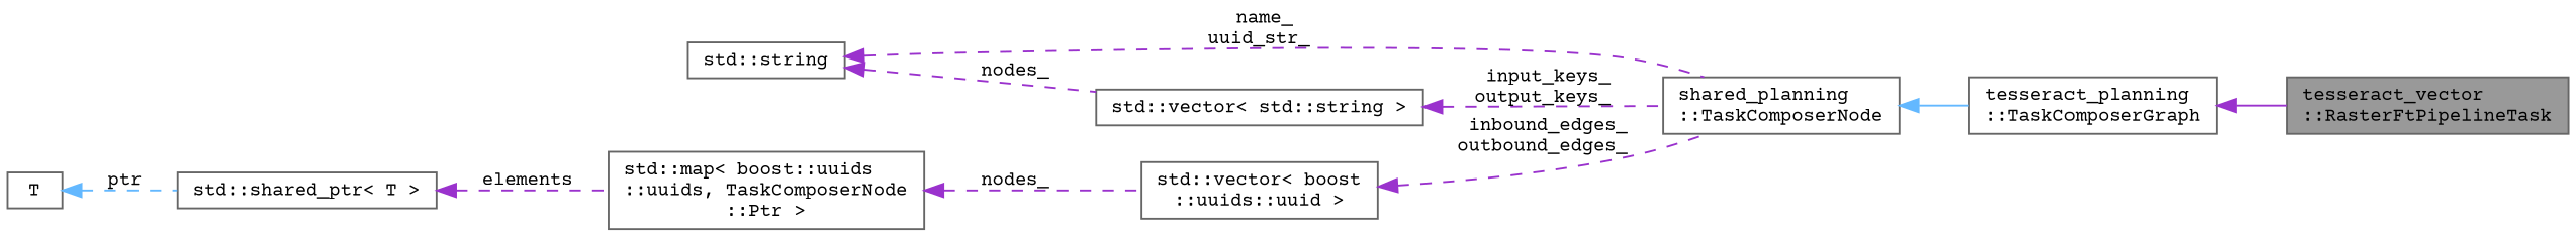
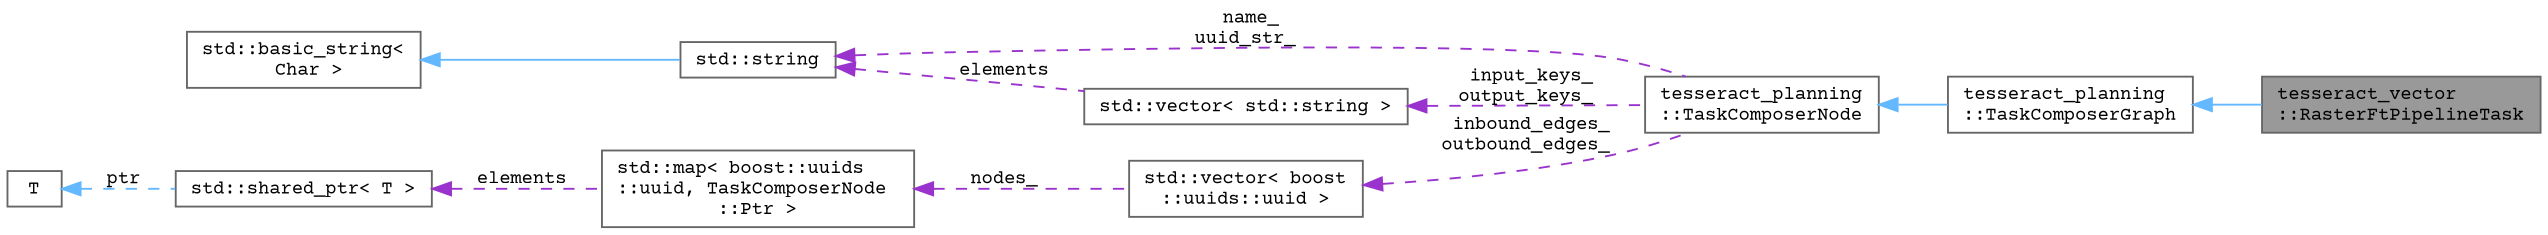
  digraph {
    fontname="Courier Prime"
    rankdir=LR
    node [color=gray40 fillcolor=white fontname="Courier Prime" fontsize=10 shape=box style=filled]
    edge [color=darkorchid3 dir=back fontname="Courier Prime" fontsize=10 labelfontname=Helvetica labelfontsize=10 style=dashed]
    n1 [fillcolor=grey60 fontcolor=black height=0.2 label="tesseract_vector\l::RasterFtPipelineTask" width=0.4]
    n2 [height=0.2 label="tesseract_planning\l::TaskComposerGraph" width=0.4]
-   n3 [height=0.2 label="shared_planning\l::TaskComposerNode" width=0.4]
+   n3 [height=0.2 label="tesseract_planning\l::TaskComposerNode" width=0.4]
    n4 [height=0.2 label="std::string" width=0.4]
    n5 [height=0.2 label="std::vector\< std::string \>" width=0.4]
+   n6 [height=0.2 label="std::basic_string\<\l Char \>" width=0.4]
    n7 [height=0.2 label="std::vector\< boost\l::uuids::uuid \>" width=0.4]
-   n8 [height=0.2 label="std::map\< boost::uuids\l::uuids, TaskComposerNode\l::Ptr \>" width=0.4]
+   n8 [height=0.2 label="std::map\< boost::uuids\l::uuid, TaskComposerNode\l::Ptr \>" width=0.4]
    n9 [height=0.2 label="std::shared_ptr\< T \>" width=0.4]
    n10 [height=0.2 label=T width=0.4]
-   n2 -> n1 [style=solid]
+   n2 -> n1 [color=steelblue1 style=solid]
    n3 -> n2 [color=steelblue1 style=solid]
    n4 -> n3 [label=" name_\nuuid_str_"]
-   n4 -> n5 [label=" nodes_"]
+   n4 -> n5 [label=" elements"]
    n5 -> n3 [label=" input_keys_\noutput_keys_"]
+   n6 -> n4 [color=steelblue1 style=solid]
    n7 -> n3 [label=" inbound_edges_\noutbound_edges_"]
    n8 -> n7 [label=" nodes_"]
    n9 -> n8 [label=" elements"]
    n10 -> n9 [color=steelblue1 label=" ptr"]
  }
